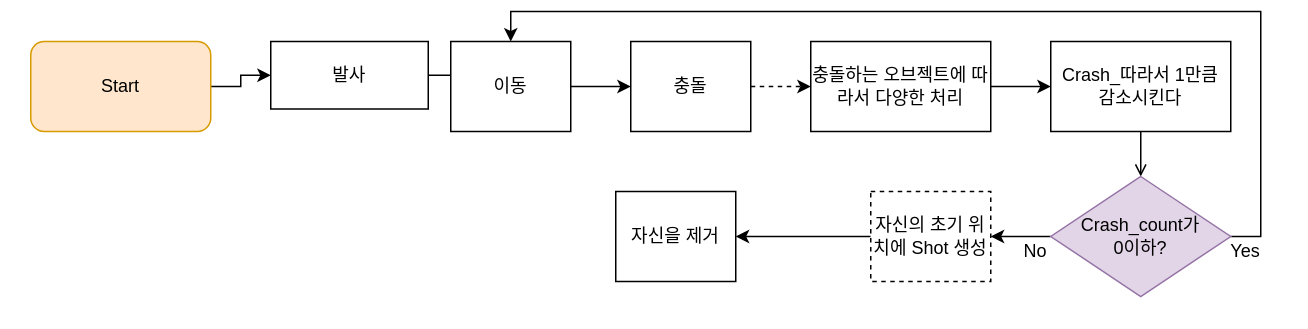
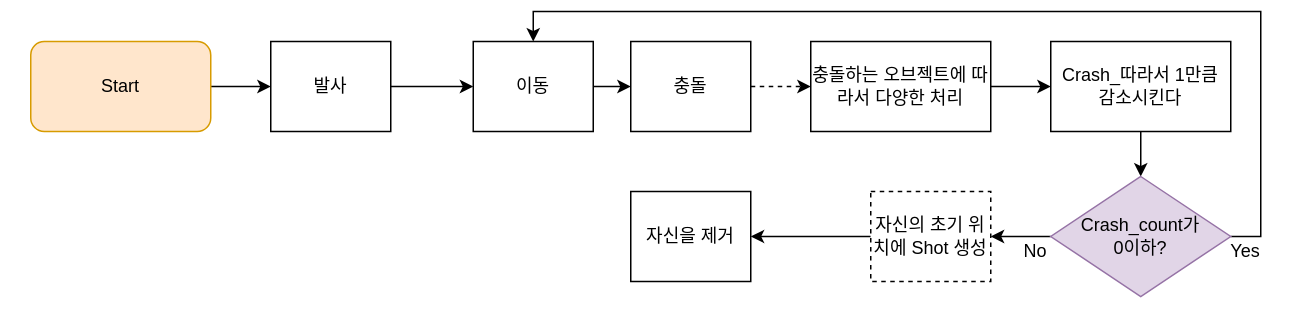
  <mxCell id="0" />
  <mxCell id="1" parent="0" />
  <mxCell id="2" style="edgeStyle=orthogonalEdgeStyle;rounded=0;orthogonalLoop=1;jettySize=auto;html=1;exitX=1;exitY=0.5;exitDx=0;exitDy=0;" parent="1" source="3" target="5" edge="1"><mxGeometry relative="1" as="geometry" /></mxCell>
  <mxCell id="3" value="Start" style="rounded=1;whiteSpace=wrap;html=1;fillColor=#ffe6cc;strokeColor=#d79b00;" parent="1" vertex="1"><mxGeometry x="20" y="20" width="120" height="60" as="geometry" /></mxCell>
  <mxCell id="4" value="" style="edgeStyle=orthogonalEdgeStyle;rounded=0;orthogonalLoop=1;jettySize=auto;html=1;" parent="1" source="5" target="7" edge="1"><mxGeometry relative="1" as="geometry" /></mxCell>
- <mxCell id="5" value="발사" style="rounded=0;whiteSpace=wrap;html=1;" parent="1" vertex="1"><mxGeometry x="180" y="20" width="105" height="45" as="geometry" /></mxCell>
+ <mxCell id="5" value="발사" style="rounded=0;whiteSpace=wrap;html=1;" parent="1" vertex="1"><mxGeometry x="180" y="20" width="80" height="60" as="geometry" /></mxCell>
  <mxCell id="6" value="" style="edgeStyle=orthogonalEdgeStyle;rounded=0;orthogonalLoop=1;jettySize=auto;html=1;" parent="1" source="7" target="9" edge="1"><mxGeometry relative="1" as="geometry" /></mxCell>
- <mxCell id="7" value="이동" style="rounded=0;whiteSpace=wrap;html=1;" parent="1" vertex="1"><mxGeometry x="300" y="20" width="80" height="60" as="geometry" /></mxCell>
+ <mxCell id="7" value="이동" style="rounded=0;whiteSpace=wrap;html=1;" parent="1" vertex="1"><mxGeometry x="315" y="20" width="80" height="60" as="geometry" /></mxCell>
  <mxCell id="8" value="" style="edgeStyle=orthogonalEdgeStyle;rounded=0;orthogonalLoop=1;jettySize=auto;html=1;dashed=1;" parent="1" source="9" target="11" edge="1"><mxGeometry relative="1" as="geometry" /></mxCell>
  <mxCell id="9" value="충돌" style="rounded=0;whiteSpace=wrap;html=1;" parent="1" vertex="1"><mxGeometry x="420" y="20" width="80" height="60" as="geometry" /></mxCell>
  <mxCell id="10" value="" style="edgeStyle=orthogonalEdgeStyle;rounded=0;orthogonalLoop=1;jettySize=auto;html=1;" edge="1" parent="1" source="11" target="16"><mxGeometry relative="1" as="geometry" /></mxCell>
  <mxCell id="11" value="충돌하는 오브젝트에 따라서 다양한 처리" style="rounded=0;whiteSpace=wrap;html=1;" parent="1" vertex="1"><mxGeometry x="540" y="20" width="120" height="60" as="geometry" /></mxCell>
  <mxCell id="12" value="" style="edgeStyle=orthogonalEdgeStyle;rounded=0;orthogonalLoop=1;jettySize=auto;html=1;" parent="1" source="13" target="14" edge="1"><mxGeometry relative="1" as="geometry" /></mxCell>
  <mxCell id="13" value="자신의 초기 위치에 Shot 생성" style="rounded=0;whiteSpace=wrap;html=1;dashed=1;" parent="1" vertex="1"><mxGeometry x="580" y="120" width="80" height="60" as="geometry" /></mxCell>
- <mxCell id="14" value="자신을 제거" style="rounded=0;whiteSpace=wrap;html=1;" parent="1" vertex="1"><mxGeometry x="410" y="120" width="80" height="60" as="geometry" /></mxCell>
- <mxCell id="15" value="" style="edgeStyle=orthogonalEdgeStyle;rounded=0;orthogonalLoop=1;jettySize=auto;html=1;endArrow=open;" edge="1" parent="1" source="16" target="19"><mxGeometry relative="1" as="geometry" /></mxCell>
+ <mxCell id="14" value="자신을 제거" style="rounded=0;whiteSpace=wrap;html=1;" parent="1" vertex="1"><mxGeometry x="420" y="120" width="80" height="60" as="geometry" /></mxCell>
+ <mxCell id="15" value="" style="edgeStyle=orthogonalEdgeStyle;rounded=0;orthogonalLoop=1;jettySize=auto;html=1;" edge="1" parent="1" source="16" target="19"><mxGeometry relative="1" as="geometry" /></mxCell>
  <mxCell id="16" value="Crash_따라서 1만큼 감소시킨다" style="rounded=0;whiteSpace=wrap;html=1;" vertex="1" parent="1"><mxGeometry x="700" y="20" width="120" height="60" as="geometry" /></mxCell>
  <mxCell id="17" style="edgeStyle=orthogonalEdgeStyle;rounded=0;orthogonalLoop=1;jettySize=auto;html=1;exitX=0;exitY=0.5;exitDx=0;exitDy=0;entryX=1;entryY=0.5;entryDx=0;entryDy=0;" edge="1" parent="1" source="19" target="13"><mxGeometry relative="1" as="geometry" /></mxCell>
  <mxCell id="18" style="edgeStyle=orthogonalEdgeStyle;rounded=0;orthogonalLoop=1;jettySize=auto;html=1;exitX=1;exitY=0.5;exitDx=0;exitDy=0;entryX=0.5;entryY=0;entryDx=0;entryDy=0;" edge="1" parent="1" source="19" target="7"><mxGeometry relative="1" as="geometry" /></mxCell>
  <mxCell id="19" value="Crash_count가&lt;br&gt;0이하?" style="rhombus;whiteSpace=wrap;html=1;rounded=0;fillColor=#e1d5e7;strokeColor=#9673a6;" vertex="1" parent="1"><mxGeometry x="700" y="110" width="120" height="80" as="geometry" /></mxCell>
  <mxCell id="20" value="Yes" style="text;html=1;strokeColor=none;fillColor=none;align=center;verticalAlign=middle;whiteSpace=wrap;rounded=0;" vertex="1" parent="1"><mxGeometry x="810" y="150" width="40" height="20" as="geometry" /></mxCell>
  <mxCell id="21" value="No" style="text;html=1;strokeColor=none;fillColor=none;align=center;verticalAlign=middle;whiteSpace=wrap;rounded=0;" vertex="1" parent="1"><mxGeometry x="670" y="150" width="40" height="20" as="geometry" /></mxCell>
